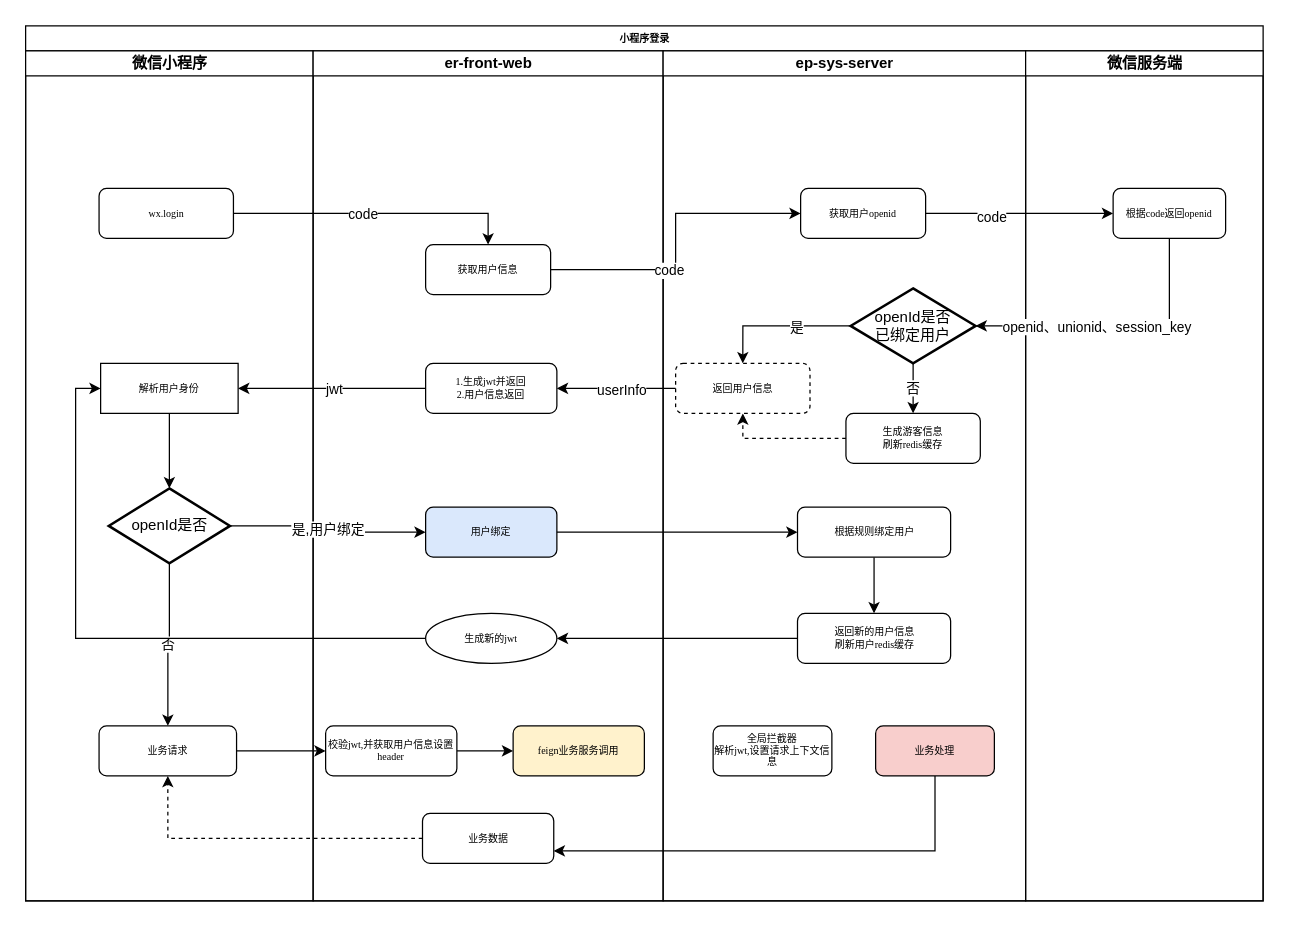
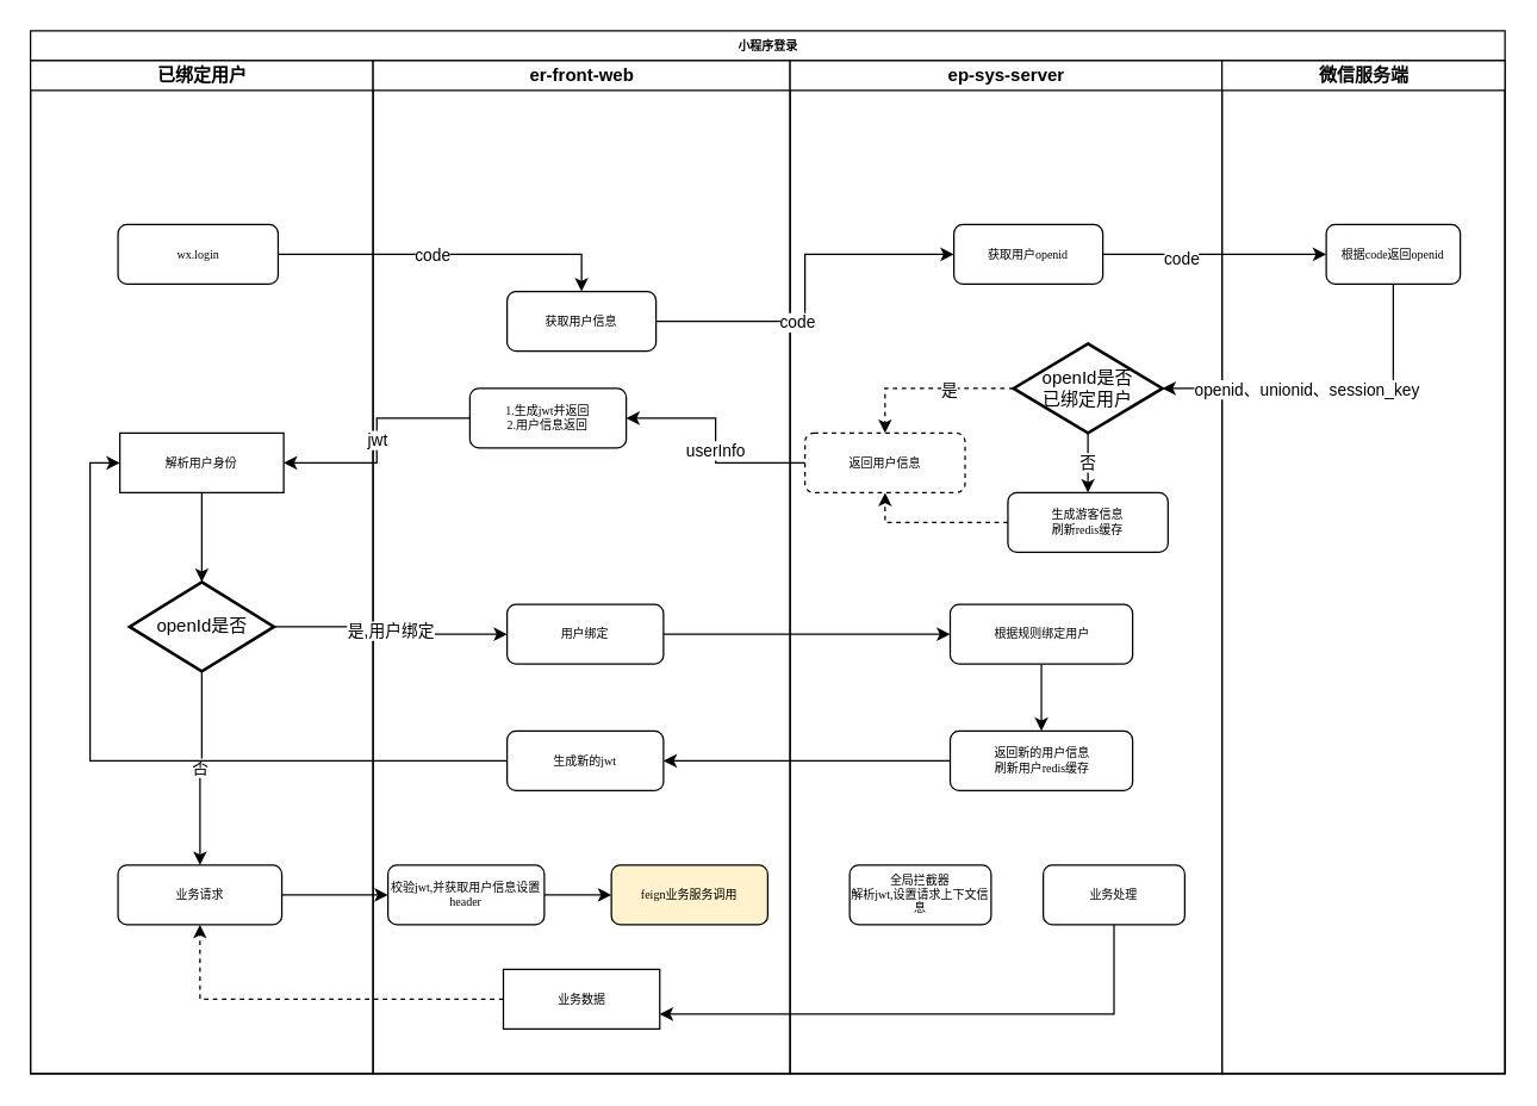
  <mxCell id="0" />
  <mxCell id="1" parent="0" />
  <mxCell id="2" value="小程序登录" style="swimlane;html=1;childLayout=stackLayout;startSize=20;rounded=0;shadow=0;labelBackgroundColor=none;strokeWidth=1;fontFamily=Verdana;fontSize=8;align=center;" parent="1" vertex="1"><mxGeometry x="20" y="20" width="990" height="700" as="geometry" /></mxCell>
- <mxCell id="3" value="微信小程序" style="swimlane;html=1;startSize=20;" parent="2" vertex="1"><mxGeometry y="20" width="230" height="680" as="geometry" /></mxCell>
+ <mxCell id="3" value="已绑定用户" style="swimlane;html=1;startSize=20;" parent="2" vertex="1"><mxGeometry y="20" width="230" height="680" as="geometry" /></mxCell>
  <mxCell id="4" value="wx.login" style="rounded=1;whiteSpace=wrap;html=1;shadow=0;labelBackgroundColor=none;strokeWidth=1;fontFamily=Verdana;fontSize=8;align=center;" parent="3" vertex="1"><mxGeometry x="58.75" y="110" width="107.5" height="40" as="geometry" /></mxCell>
  <mxCell id="5" style="edgeStyle=orthogonalEdgeStyle;rounded=0;orthogonalLoop=1;jettySize=auto;html=1;entryX=0.5;entryY=0;entryDx=0;entryDy=0;entryPerimeter=0;" edge="1" parent="3" source="6" target="8"><mxGeometry relative="1" as="geometry" /></mxCell>
  <mxCell id="6" value="解析用户身份" style="whiteSpace=wrap;html=1;shadow=0;labelBackgroundColor=none;strokeWidth=1;fontFamily=Verdana;fontSize=8;align=center;rounded=0;" vertex="1" parent="3"><mxGeometry x="60" y="250" width="110" height="40" as="geometry" /></mxCell>
  <mxCell id="7" value="否" style="edgeStyle=orthogonalEdgeStyle;rounded=0;orthogonalLoop=1;jettySize=auto;html=1;" edge="1" parent="3" source="8" target="9"><mxGeometry relative="1" as="geometry" /></mxCell>
  <mxCell id="8" value="openId是否" style="strokeWidth=2;html=1;shape=mxgraph.flowchart.decision;whiteSpace=wrap;" vertex="1" parent="3"><mxGeometry x="66.5" y="350" width="97" height="60" as="geometry" /></mxCell>
  <mxCell id="9" value="业务请求" style="rounded=1;whiteSpace=wrap;html=1;shadow=0;labelBackgroundColor=none;strokeWidth=1;fontFamily=Verdana;fontSize=8;align=center;" vertex="1" parent="3"><mxGeometry x="58.75" y="540" width="110" height="40" as="geometry" /></mxCell>
  <mxCell id="10" value="er-front-web" style="swimlane;html=1;startSize=20;" parent="2" vertex="1"><mxGeometry x="230" y="20" width="280" height="680" as="geometry" /></mxCell>
  <mxCell id="11" value="获取用户信息" style="rounded=1;whiteSpace=wrap;html=1;shadow=0;labelBackgroundColor=none;strokeWidth=1;fontFamily=Verdana;fontSize=8;align=center;" vertex="1" parent="10"><mxGeometry x="90" y="155" width="100" height="40" as="geometry" /></mxCell>
- <mxCell id="12" value="1.生成jwt并返回&lt;br&gt;2.用户信息返回" style="rounded=1;whiteSpace=wrap;html=1;shadow=0;labelBackgroundColor=none;strokeWidth=1;fontFamily=Verdana;fontSize=8;align=center;" vertex="1" parent="10"><mxGeometry x="90" y="250" width="105" height="40" as="geometry" /></mxCell>
- <mxCell id="13" value="用户绑定" style="rounded=1;whiteSpace=wrap;html=1;shadow=0;labelBackgroundColor=none;strokeWidth=1;fontFamily=Verdana;fontSize=8;align=center;fillColor=#dae8fc;" vertex="1" parent="10"><mxGeometry x="90" y="365" width="105" height="40" as="geometry" /></mxCell>
+ <mxCell id="12" value="1.生成jwt并返回&lt;br&gt;2.用户信息返回" style="rounded=1;whiteSpace=wrap;html=1;shadow=0;labelBackgroundColor=none;strokeWidth=1;fontFamily=Verdana;fontSize=8;align=center;" vertex="1" parent="10"><mxGeometry x="65" y="220" width="105" height="40" as="geometry" /></mxCell>
+ <mxCell id="13" value="用户绑定" style="rounded=1;whiteSpace=wrap;html=1;shadow=0;labelBackgroundColor=none;strokeWidth=1;fontFamily=Verdana;fontSize=8;align=center;" vertex="1" parent="10"><mxGeometry x="90" y="365" width="105" height="40" as="geometry" /></mxCell>
  <mxCell id="14" style="edgeStyle=orthogonalEdgeStyle;rounded=0;orthogonalLoop=1;jettySize=auto;html=1;" edge="1" parent="10" source="15" target="16"><mxGeometry relative="1" as="geometry" /></mxCell>
  <mxCell id="15" value="校验jwt,并获取用户信息设置header" style="rounded=1;whiteSpace=wrap;html=1;shadow=0;labelBackgroundColor=none;strokeWidth=1;fontFamily=Verdana;fontSize=8;align=center;" vertex="1" parent="10"><mxGeometry x="10" y="540" width="105" height="40" as="geometry" /></mxCell>
  <mxCell id="16" value="feign业务服务调用" style="rounded=1;whiteSpace=wrap;html=1;shadow=0;labelBackgroundColor=none;strokeWidth=1;fontFamily=Verdana;fontSize=8;align=center;fillColor=#fff2cc;" vertex="1" parent="10"><mxGeometry x="160" y="540" width="105" height="40" as="geometry" /></mxCell>
- <mxCell id="17" value="业务数据" style="rounded=1;whiteSpace=wrap;html=1;shadow=0;labelBackgroundColor=none;strokeWidth=1;fontFamily=Verdana;fontSize=8;align=center;" vertex="1" parent="10"><mxGeometry x="87.5" y="610" width="105" height="40" as="geometry" /></mxCell>
- <mxCell id="18" value="生成新的jwt" style="ellipse;whiteSpace=wrap;html=1;shadow=0;labelBackgroundColor=none;strokeWidth=1;fontFamily=Verdana;fontSize=8;align=center;" vertex="1" parent="10"><mxGeometry x="90" y="450" width="105" height="40" as="geometry" /></mxCell>
+ <mxCell id="17" value="业务数据" style="whiteSpace=wrap;html=1;shadow=0;labelBackgroundColor=none;strokeWidth=1;fontFamily=Verdana;fontSize=8;align=center;rounded=0;" vertex="1" parent="10"><mxGeometry x="87.5" y="610" width="105" height="40" as="geometry" /></mxCell>
+ <mxCell id="18" value="生成新的jwt" style="rounded=1;whiteSpace=wrap;html=1;shadow=0;labelBackgroundColor=none;strokeWidth=1;fontFamily=Verdana;fontSize=8;align=center;" vertex="1" parent="10"><mxGeometry x="90" y="450" width="105" height="40" as="geometry" /></mxCell>
  <mxCell id="19" value="ep-sys-server" style="swimlane;html=1;startSize=20;" parent="2" vertex="1"><mxGeometry x="510" y="20" width="290" height="680" as="geometry" /></mxCell>
  <mxCell id="20" value="获取用户openid" style="rounded=1;whiteSpace=wrap;html=1;shadow=0;labelBackgroundColor=none;strokeWidth=1;fontFamily=Verdana;fontSize=8;align=center;" vertex="1" parent="19"><mxGeometry x="110" y="110" width="100" height="40" as="geometry" /></mxCell>
  <mxCell id="21" value="否" style="edgeStyle=orthogonalEdgeStyle;rounded=0;orthogonalLoop=1;jettySize=auto;html=1;entryX=0.5;entryY=0;entryDx=0;entryDy=0;" edge="1" parent="19" source="24" target="26"><mxGeometry relative="1" as="geometry" /></mxCell>
- <mxCell id="22" style="edgeStyle=orthogonalEdgeStyle;rounded=0;orthogonalLoop=1;jettySize=auto;html=1;entryX=0.5;entryY=0;entryDx=0;entryDy=0;" edge="1" parent="19" source="24" target="27"><mxGeometry relative="1" as="geometry" /></mxCell>
+ <mxCell id="22" style="edgeStyle=orthogonalEdgeStyle;rounded=0;orthogonalLoop=1;jettySize=auto;html=1;entryX=0.5;entryY=0;entryDx=0;entryDy=0;dashed=1;" edge="1" parent="19" source="24" target="27"><mxGeometry relative="1" as="geometry" /></mxCell>
  <mxCell id="23" value="是" style="edgeLabel;html=1;align=center;verticalAlign=middle;resizable=0;points=[];" vertex="1" connectable="0" parent="22"><mxGeometry x="-0.236" y="-1" relative="1" as="geometry"><mxPoint y="1" as="offset" /></mxGeometry></mxCell>
  <mxCell id="24" value="openId是否&lt;br&gt;已绑定用户" style="strokeWidth=2;html=1;shape=mxgraph.flowchart.decision;whiteSpace=wrap;" vertex="1" parent="19"><mxGeometry x="150" y="190" width="100" height="60" as="geometry" /></mxCell>
  <mxCell id="25" style="edgeStyle=orthogonalEdgeStyle;rounded=0;orthogonalLoop=1;jettySize=auto;html=1;entryX=0.5;entryY=1;entryDx=0;entryDy=0;dashed=1;" edge="1" parent="19" source="26" target="27"><mxGeometry relative="1" as="geometry"><mxPoint x="110" y="270" as="targetPoint" /></mxGeometry></mxCell>
  <mxCell id="26" value="生成游客信息&lt;br&gt;刷新redis缓存" style="rounded=1;whiteSpace=wrap;html=1;shadow=0;labelBackgroundColor=none;strokeWidth=1;fontFamily=Verdana;fontSize=8;align=center;" vertex="1" parent="19"><mxGeometry x="146.25" y="290" width="107.5" height="40" as="geometry" /></mxCell>
  <mxCell id="27" value="返回用户信息" style="rounded=1;whiteSpace=wrap;html=1;shadow=0;labelBackgroundColor=none;strokeWidth=1;fontFamily=Verdana;fontSize=8;align=center;dashed=1;" vertex="1" parent="19"><mxGeometry x="10" y="250" width="107.5" height="40" as="geometry" /></mxCell>
  <mxCell id="28" style="edgeStyle=orthogonalEdgeStyle;rounded=0;orthogonalLoop=1;jettySize=auto;html=1;" edge="1" parent="19" source="29" target="32"><mxGeometry relative="1" as="geometry" /></mxCell>
  <mxCell id="29" value="根据规则绑定用户&lt;br&gt;" style="rounded=1;whiteSpace=wrap;html=1;shadow=0;labelBackgroundColor=none;strokeWidth=1;fontFamily=Verdana;fontSize=8;align=center;" vertex="1" parent="19"><mxGeometry x="107.5" y="365" width="122.5" height="40" as="geometry" /></mxCell>
  <mxCell id="30" value="全局拦截器&lt;br&gt;解析jwt,设置请求上下文信息" style="rounded=1;whiteSpace=wrap;html=1;shadow=0;labelBackgroundColor=none;strokeWidth=1;fontFamily=Verdana;fontSize=8;align=center;" vertex="1" parent="19"><mxGeometry x="40" y="540" width="95" height="40" as="geometry" /></mxCell>
- <mxCell id="31" value="业务处理" style="rounded=1;whiteSpace=wrap;html=1;shadow=0;labelBackgroundColor=none;strokeWidth=1;fontFamily=Verdana;fontSize=8;align=center;fillColor=#f8cecc;" vertex="1" parent="19"><mxGeometry x="170" y="540" width="95" height="40" as="geometry" /></mxCell>
+ <mxCell id="31" value="业务处理" style="rounded=1;whiteSpace=wrap;html=1;shadow=0;labelBackgroundColor=none;strokeWidth=1;fontFamily=Verdana;fontSize=8;align=center;" vertex="1" parent="19"><mxGeometry x="170" y="540" width="95" height="40" as="geometry" /></mxCell>
  <mxCell id="32" value="返回新的用户信息&lt;br&gt;刷新用户redis缓存" style="rounded=1;whiteSpace=wrap;html=1;shadow=0;labelBackgroundColor=none;strokeWidth=1;fontFamily=Verdana;fontSize=8;align=center;" vertex="1" parent="19"><mxGeometry x="107.5" y="450" width="122.5" height="40" as="geometry" /></mxCell>
  <mxCell id="33" value="微信服务端" style="swimlane;html=1;startSize=20;" parent="2" vertex="1"><mxGeometry x="800" y="20" width="190" height="680" as="geometry" /></mxCell>
  <mxCell id="34" value="根据code返回openid" style="rounded=1;whiteSpace=wrap;html=1;shadow=0;labelBackgroundColor=none;strokeWidth=1;fontFamily=Verdana;fontSize=8;align=center;" vertex="1" parent="33"><mxGeometry x="70" y="110" width="90" height="40" as="geometry" /></mxCell>
  <mxCell id="35" style="edgeStyle=orthogonalEdgeStyle;rounded=0;orthogonalLoop=1;jettySize=auto;html=1;" edge="1" parent="2" source="4" target="11"><mxGeometry relative="1" as="geometry" /></mxCell>
  <mxCell id="36" value="code" style="edgeLabel;html=1;align=center;verticalAlign=middle;resizable=0;points=[];" vertex="1" connectable="0" parent="35"><mxGeometry x="-0.099" relative="1" as="geometry"><mxPoint as="offset" /></mxGeometry></mxCell>
  <mxCell id="37" style="edgeStyle=orthogonalEdgeStyle;rounded=0;orthogonalLoop=1;jettySize=auto;html=1;entryX=0;entryY=0.5;entryDx=0;entryDy=0;" edge="1" parent="2" source="11" target="20"><mxGeometry relative="1" as="geometry" /></mxCell>
  <mxCell id="38" value="code" style="edgeLabel;html=1;align=center;verticalAlign=middle;resizable=0;points=[];" vertex="1" connectable="0" parent="37"><mxGeometry x="-0.233" relative="1" as="geometry"><mxPoint as="offset" /></mxGeometry></mxCell>
  <mxCell id="39" style="edgeStyle=orthogonalEdgeStyle;rounded=0;orthogonalLoop=1;jettySize=auto;html=1;entryX=0;entryY=0.5;entryDx=0;entryDy=0;" edge="1" parent="2" source="20" target="34"><mxGeometry relative="1" as="geometry" /></mxCell>
  <mxCell id="40" value="code" style="edgeLabel;html=1;align=center;verticalAlign=middle;resizable=0;points=[];" vertex="1" connectable="0" parent="39"><mxGeometry x="-0.307" y="-2" relative="1" as="geometry"><mxPoint as="offset" /></mxGeometry></mxCell>
  <mxCell id="41" style="edgeStyle=orthogonalEdgeStyle;rounded=0;orthogonalLoop=1;jettySize=auto;html=1;entryX=1;entryY=0.5;entryDx=0;entryDy=0;exitX=0.5;exitY=1;exitDx=0;exitDy=0;entryPerimeter=0;" edge="1" parent="2" source="34" target="24"><mxGeometry relative="1" as="geometry"><mxPoint x="670" y="240" as="targetPoint" /></mxGeometry></mxCell>
  <mxCell id="42" value="openid、unionid、session_key" style="edgeLabel;html=1;align=center;verticalAlign=middle;resizable=0;points=[];" vertex="1" connectable="0" parent="41"><mxGeometry x="0.144" relative="1" as="geometry"><mxPoint as="offset" /></mxGeometry></mxCell>
  <mxCell id="43" style="edgeStyle=orthogonalEdgeStyle;rounded=0;orthogonalLoop=1;jettySize=auto;html=1;entryX=1;entryY=0.5;entryDx=0;entryDy=0;" edge="1" parent="2" source="12" target="6"><mxGeometry relative="1" as="geometry" /></mxCell>
  <mxCell id="44" value="jwt" style="edgeLabel;html=1;align=center;verticalAlign=middle;resizable=0;points=[];" vertex="1" connectable="0" parent="43"><mxGeometry x="-0.008" relative="1" as="geometry"><mxPoint as="offset" /></mxGeometry></mxCell>
  <mxCell id="45" style="edgeStyle=orthogonalEdgeStyle;rounded=0;orthogonalLoop=1;jettySize=auto;html=1;entryX=1;entryY=0.5;entryDx=0;entryDy=0;" edge="1" parent="2" source="27" target="12"><mxGeometry relative="1" as="geometry" /></mxCell>
  <mxCell id="46" value="userInfo" style="edgeLabel;html=1;align=center;verticalAlign=middle;resizable=0;points=[];" vertex="1" connectable="0" parent="45"><mxGeometry x="-0.082" y="1" relative="1" as="geometry"><mxPoint as="offset" /></mxGeometry></mxCell>
  <mxCell id="47" value="是,用户绑定" style="edgeStyle=orthogonalEdgeStyle;rounded=0;orthogonalLoop=1;jettySize=auto;html=1;entryX=0;entryY=0.5;entryDx=0;entryDy=0;" edge="1" parent="2" source="8" target="13"><mxGeometry relative="1" as="geometry" /></mxCell>
  <mxCell id="48" style="edgeStyle=orthogonalEdgeStyle;rounded=0;orthogonalLoop=1;jettySize=auto;html=1;entryX=0;entryY=0.5;entryDx=0;entryDy=0;" edge="1" parent="2" source="13" target="29"><mxGeometry relative="1" as="geometry" /></mxCell>
  <mxCell id="49" style="edgeStyle=orthogonalEdgeStyle;rounded=0;orthogonalLoop=1;jettySize=auto;html=1;entryX=0;entryY=0.5;entryDx=0;entryDy=0;" edge="1" parent="2" source="9" target="15"><mxGeometry relative="1" as="geometry" /></mxCell>
  <mxCell id="50" style="edgeStyle=orthogonalEdgeStyle;rounded=0;orthogonalLoop=1;jettySize=auto;html=1;entryX=1;entryY=0.75;entryDx=0;entryDy=0;exitX=0.5;exitY=1;exitDx=0;exitDy=0;" edge="1" parent="2" source="31" target="17"><mxGeometry relative="1" as="geometry" /></mxCell>
  <mxCell id="51" style="edgeStyle=orthogonalEdgeStyle;rounded=0;orthogonalLoop=1;jettySize=auto;html=1;entryX=0.5;entryY=1;entryDx=0;entryDy=0;dashed=1;" edge="1" parent="2" source="17" target="9"><mxGeometry relative="1" as="geometry" /></mxCell>
  <mxCell id="52" style="edgeStyle=orthogonalEdgeStyle;rounded=0;orthogonalLoop=1;jettySize=auto;html=1;entryX=1;entryY=0.5;entryDx=0;entryDy=0;" edge="1" parent="2" source="32" target="18"><mxGeometry relative="1" as="geometry" /></mxCell>
  <mxCell id="53" style="edgeStyle=orthogonalEdgeStyle;rounded=0;orthogonalLoop=1;jettySize=auto;html=1;entryX=0;entryY=0.5;entryDx=0;entryDy=0;" edge="1" parent="2" source="18" target="6"><mxGeometry relative="1" as="geometry" /></mxCell>
